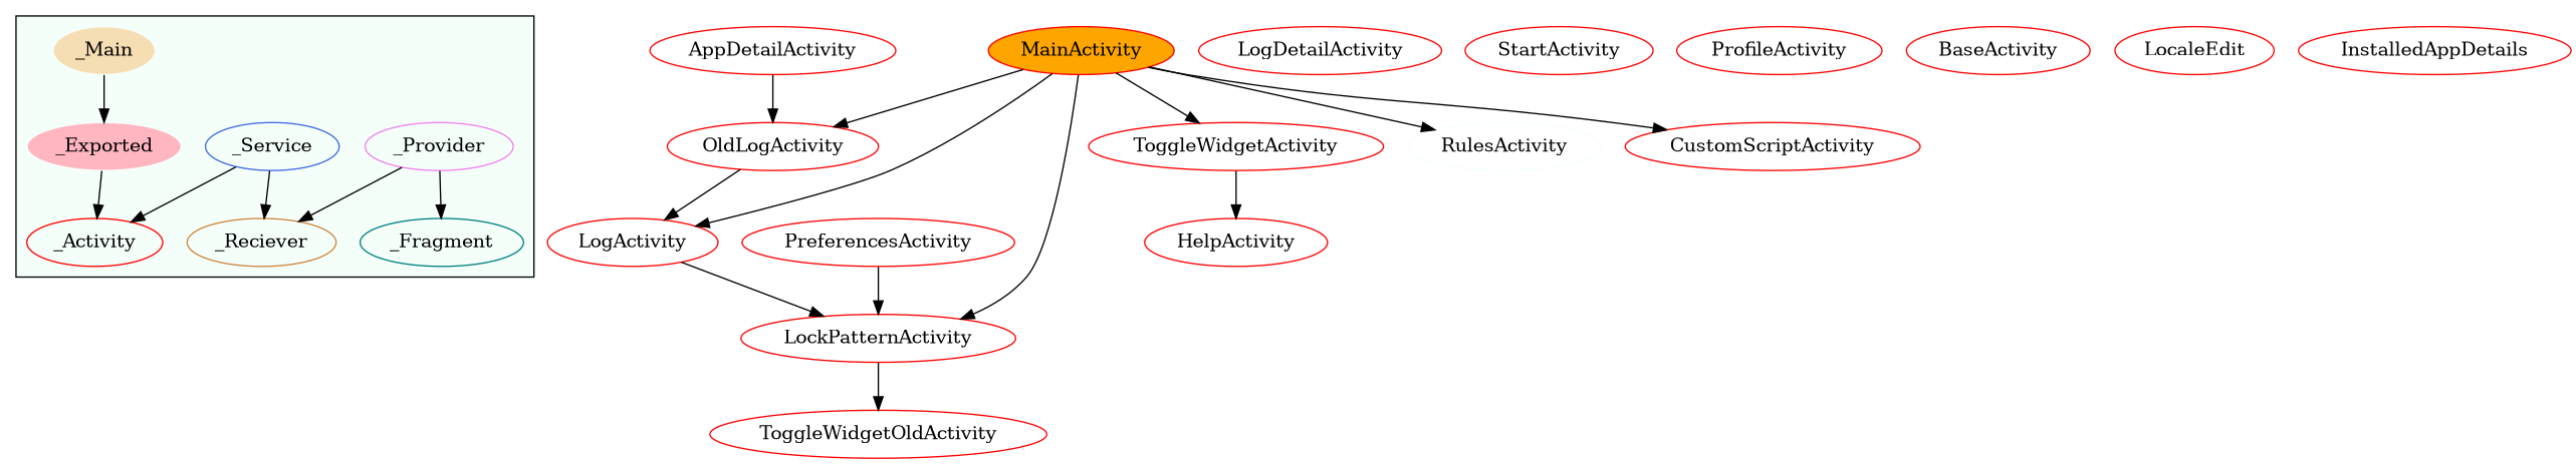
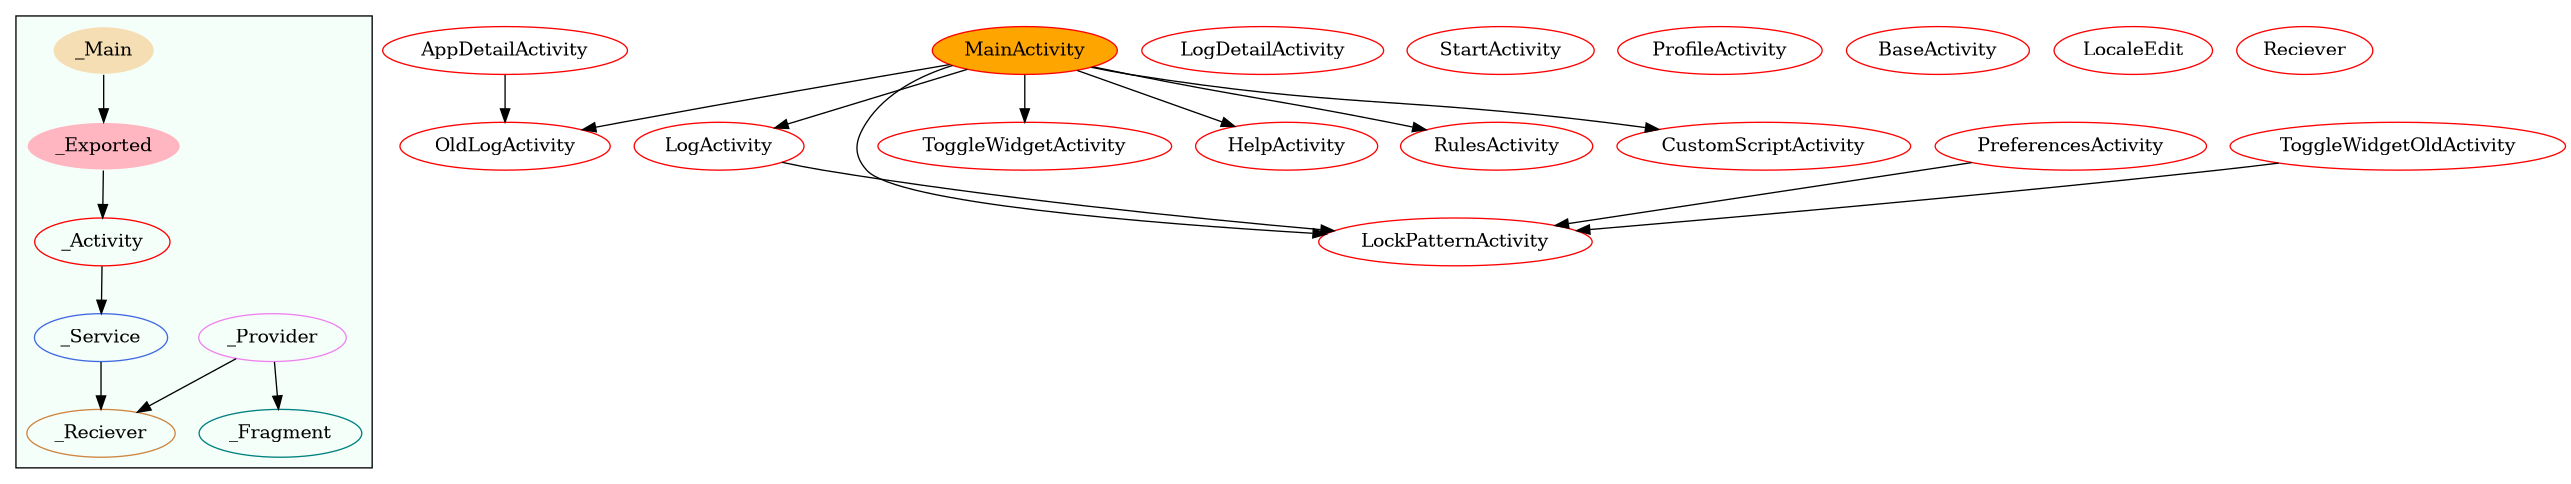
  digraph {
    node [color=red]
    _Activity
    _Service [color=royalblue]
    _Reciever [color=peru]
    _Provider [color=violet]
    _Fragment [color=teal]
    _Main [color=mintcream fillcolor=wheat style=filled]
    _Exported [color=mintcream fillcolor=lightpink style=filled]
    AppDetailActivity
    OldLogActivity
    LogDetailActivity
    LogActivity
    LockPatternActivity
    PreferencesActivity
    StartActivity
    MainActivity [fillcolor=orange style=filled]
    ToggleWidgetActivity
    HelpActivity
-   RulesActivity [color=mintcream]
+   RulesActivity
    CustomScriptActivity
    ToggleWidgetOldActivity
    ProfileActivity
    BaseActivity
    LocaleEdit
-   InstalledAppDetails
+   InstalledAppDetails [label=Reciever]
    subgraph cluster_1 {
      bgcolor=mintcream
      _Activity
      _Service
      _Reciever
      _Provider
      _Fragment
      _Main
      _Exported
    }
-   _Service -> _Activity
+   _Activity -> _Service
    _Service -> _Reciever
    _Provider -> _Reciever
    _Provider -> _Fragment
    _Main -> _Exported
    _Exported -> _Activity
    AppDetailActivity -> OldLogActivity
-   OldLogActivity -> LogActivity
    LogActivity -> LockPatternActivity
    PreferencesActivity -> LockPatternActivity
    MainActivity -> OldLogActivity
    MainActivity -> LogActivity
    MainActivity -> LockPatternActivity
    MainActivity -> ToggleWidgetActivity
-   ToggleWidgetActivity -> HelpActivity
+   MainActivity -> HelpActivity
    MainActivity -> RulesActivity
    MainActivity -> CustomScriptActivity
-   LockPatternActivity -> ToggleWidgetOldActivity
+   ToggleWidgetOldActivity -> LockPatternActivity
  }
